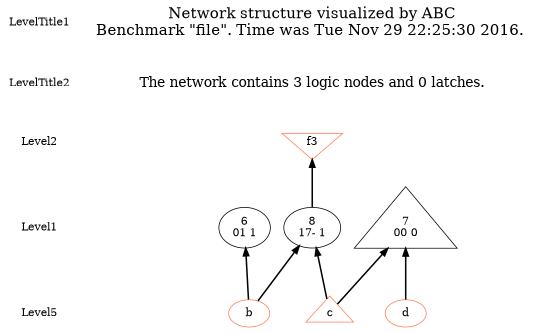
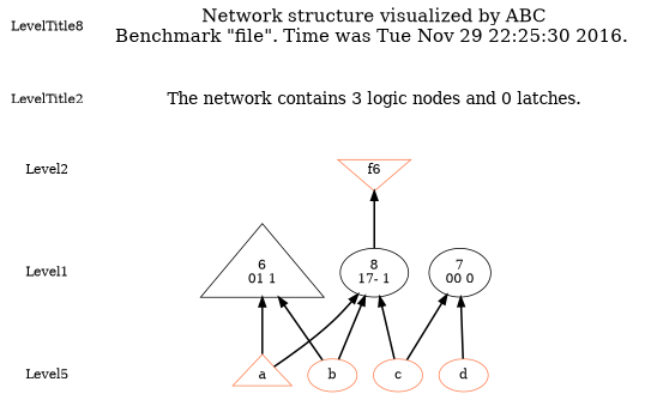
  digraph {
    node [shape=plaintext]
    edge [dir=back style=bold]
-   LevelTitle1
+   LevelTitle1 [label=LevelTitle8]
    LevelTitle2
    Level2
    Level1
    n5 [label=Level5]
    n6 [fontname="Times-Roman" fontsize=20 label="Network structure visualized by ABC\nBenchmark \"file\". Time was Tue Nov 29 22:25:30 2016. "]
    n7 [fontname="Times-Roman" fontsize=18 label="The network contains 3 logic nodes and 0 latches.\n"]
-   n8 [color=coral fillcolor=coral label=f3 shape=invtriangle]
-   n9 [label="6\n01 1" shape=ellipse]
-   n10 [label="7\n00 0" shape=triangle]
+   n8 [color=coral fillcolor=coral label=f6 shape=invtriangle]
+   n9 [label="6\n01 1" shape=triangle]
+   n10 [label="7\n00 0" shape=ellipse]
    n11 [label="8\n17- 1" shape=ellipse]
+   n12 [color=coral fillcolor=coral label=a shape=triangle]
    n13 [color=coral fillcolor=coral label=b shape=ellipse]
-   n14 [color=coral fillcolor=coral label=c shape=triangle]
+   n14 [color=coral fillcolor=coral label=c shape=ellipse]
    n15 [color=coral fillcolor=coral label=d shape=ellipse]
    subgraph sub_1 {
      LevelTitle1
      LevelTitle2
      Level2
      Level1
      n5
    }
    subgraph sub_2 {
      rank=same
      LevelTitle1
      n6
    }
    subgraph sub_3 {
      rank=same
      LevelTitle2
      n7
    }
    subgraph sub_4 {
      rank=same
      Level2
      n8
    }
    subgraph sub_5 {
      rank=same
      Level1
      n9
      n10
      n11
    }
    subgraph sub_6 {
      rank=same
      n5
+     n12
      n13
      n14
      n15
    }
    LevelTitle1 -> LevelTitle2 [style=invis]
    LevelTitle2 -> Level2 [style=invis]
    Level2 -> Level1 [style=invis]
    Level1 -> n5 [style=invis]
    n6 -> n7 [style=invis]
    n7 -> n8 [style=invis]
    n8 -> n11
+   n9 -> n12
    n9 -> n13
    n10 -> n14
    n10 -> n15
+   n11 -> n12
    n11 -> n13
    n11 -> n14
  }
